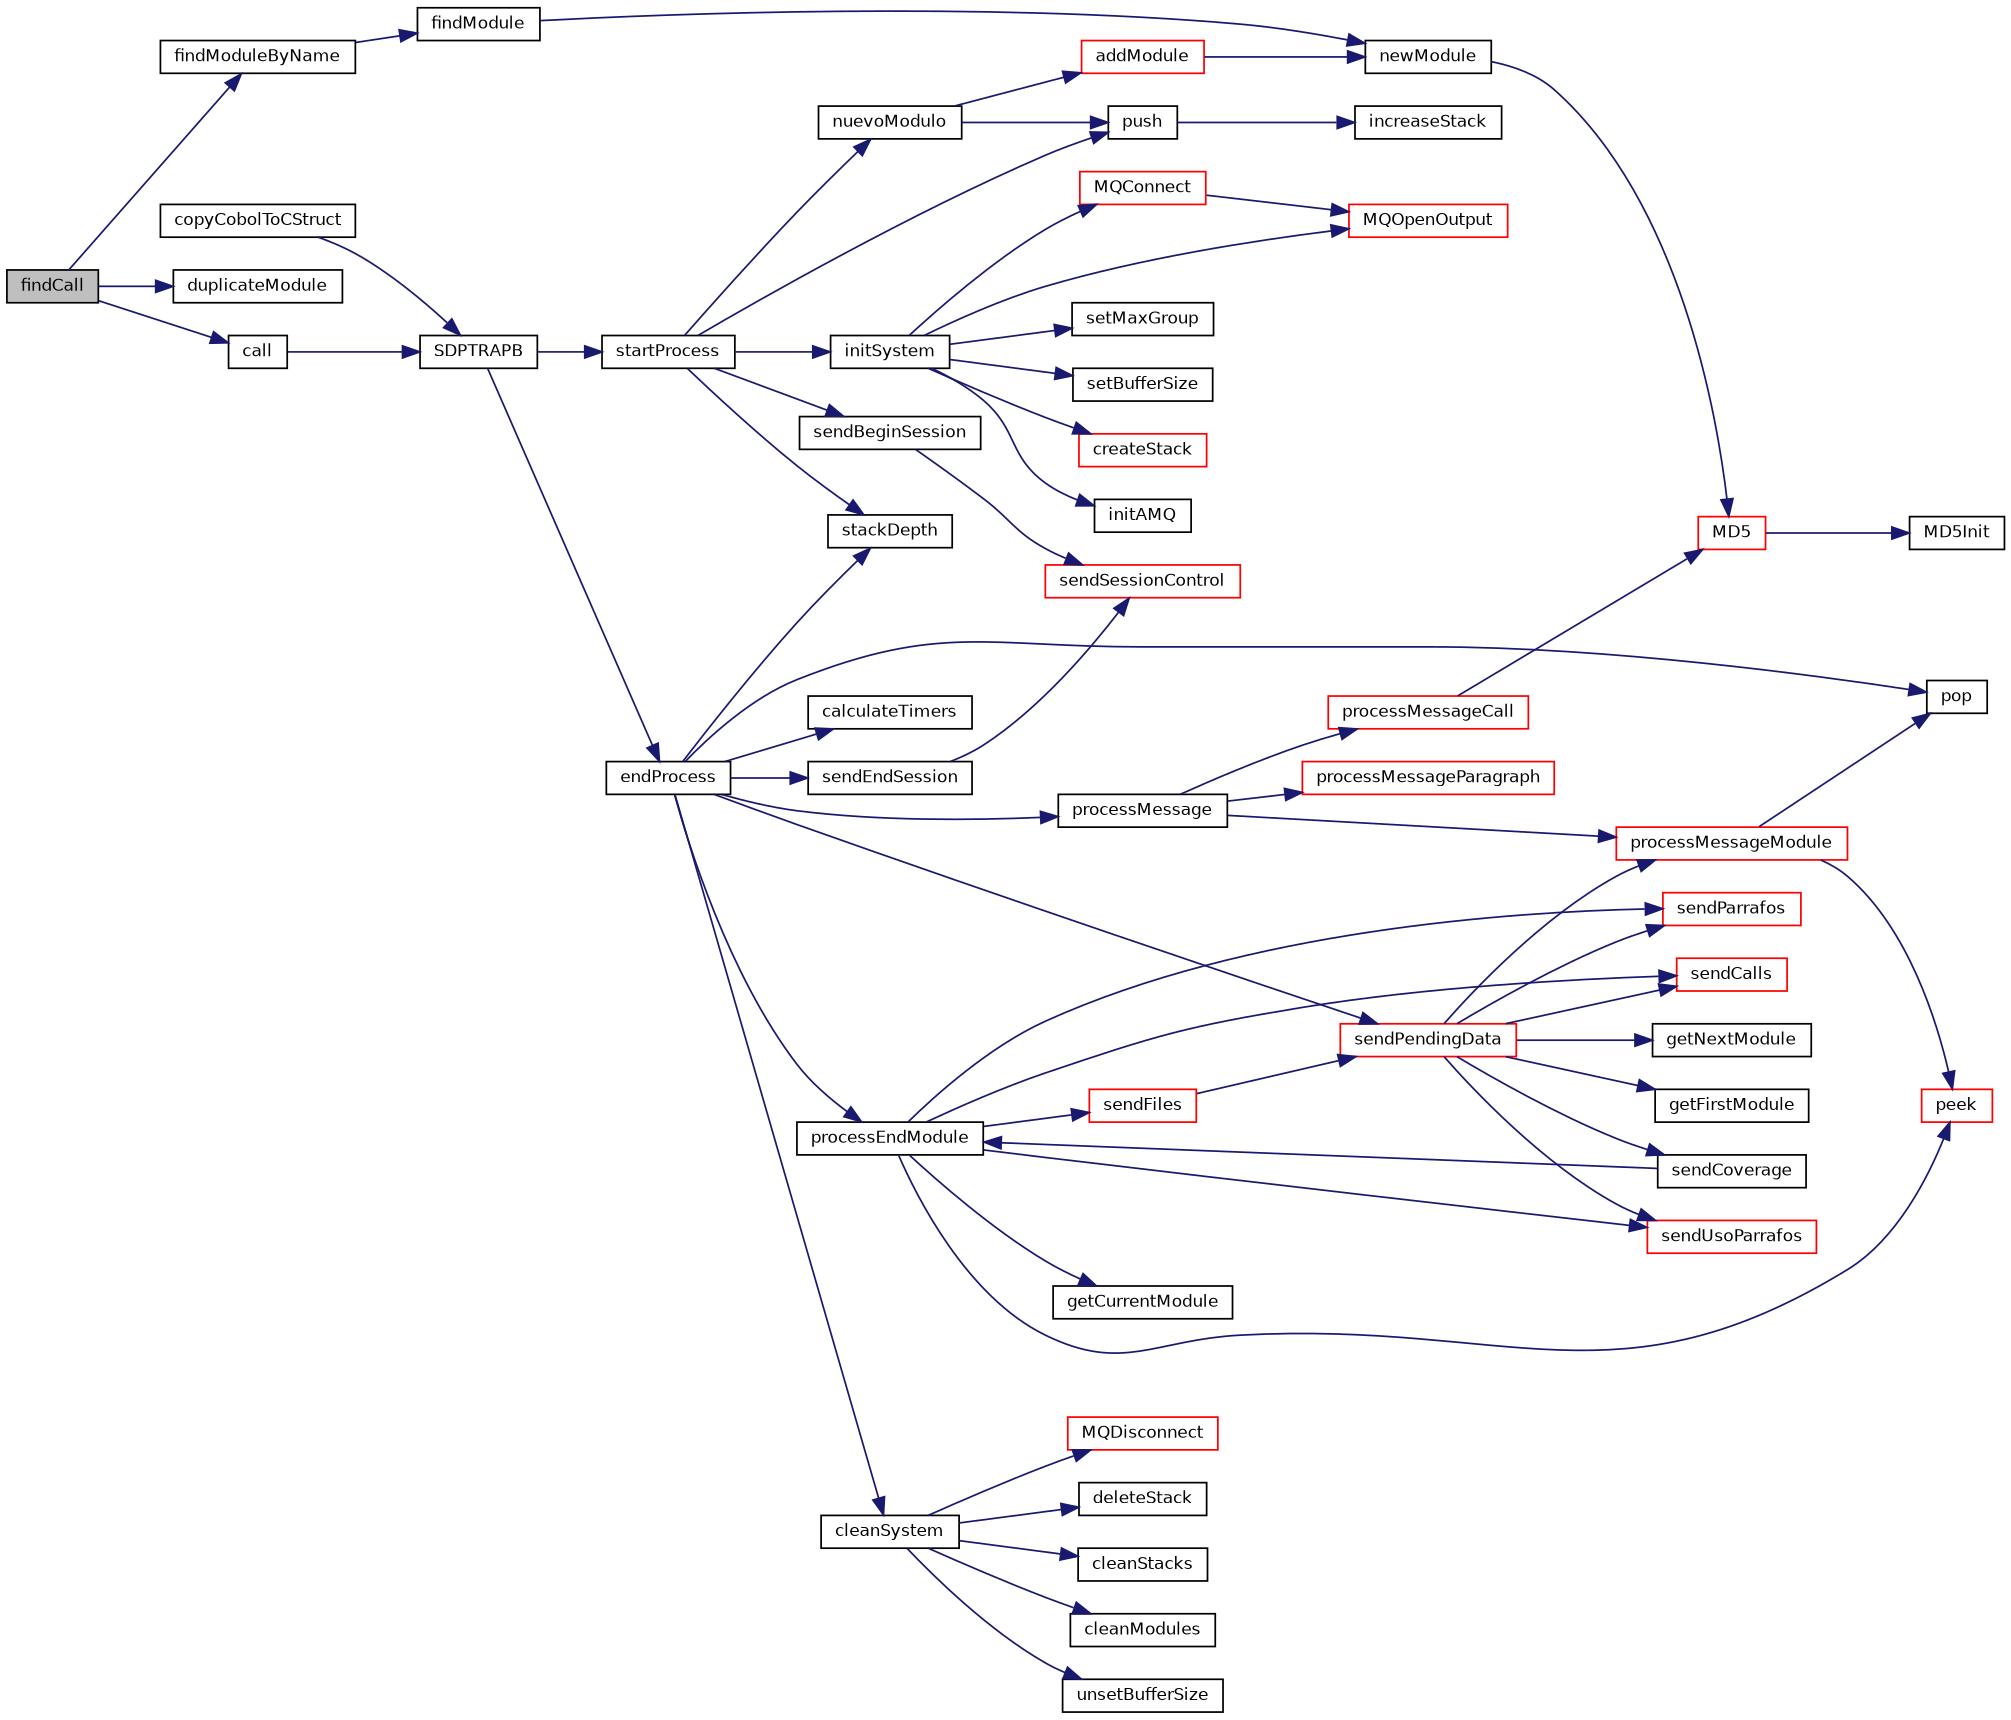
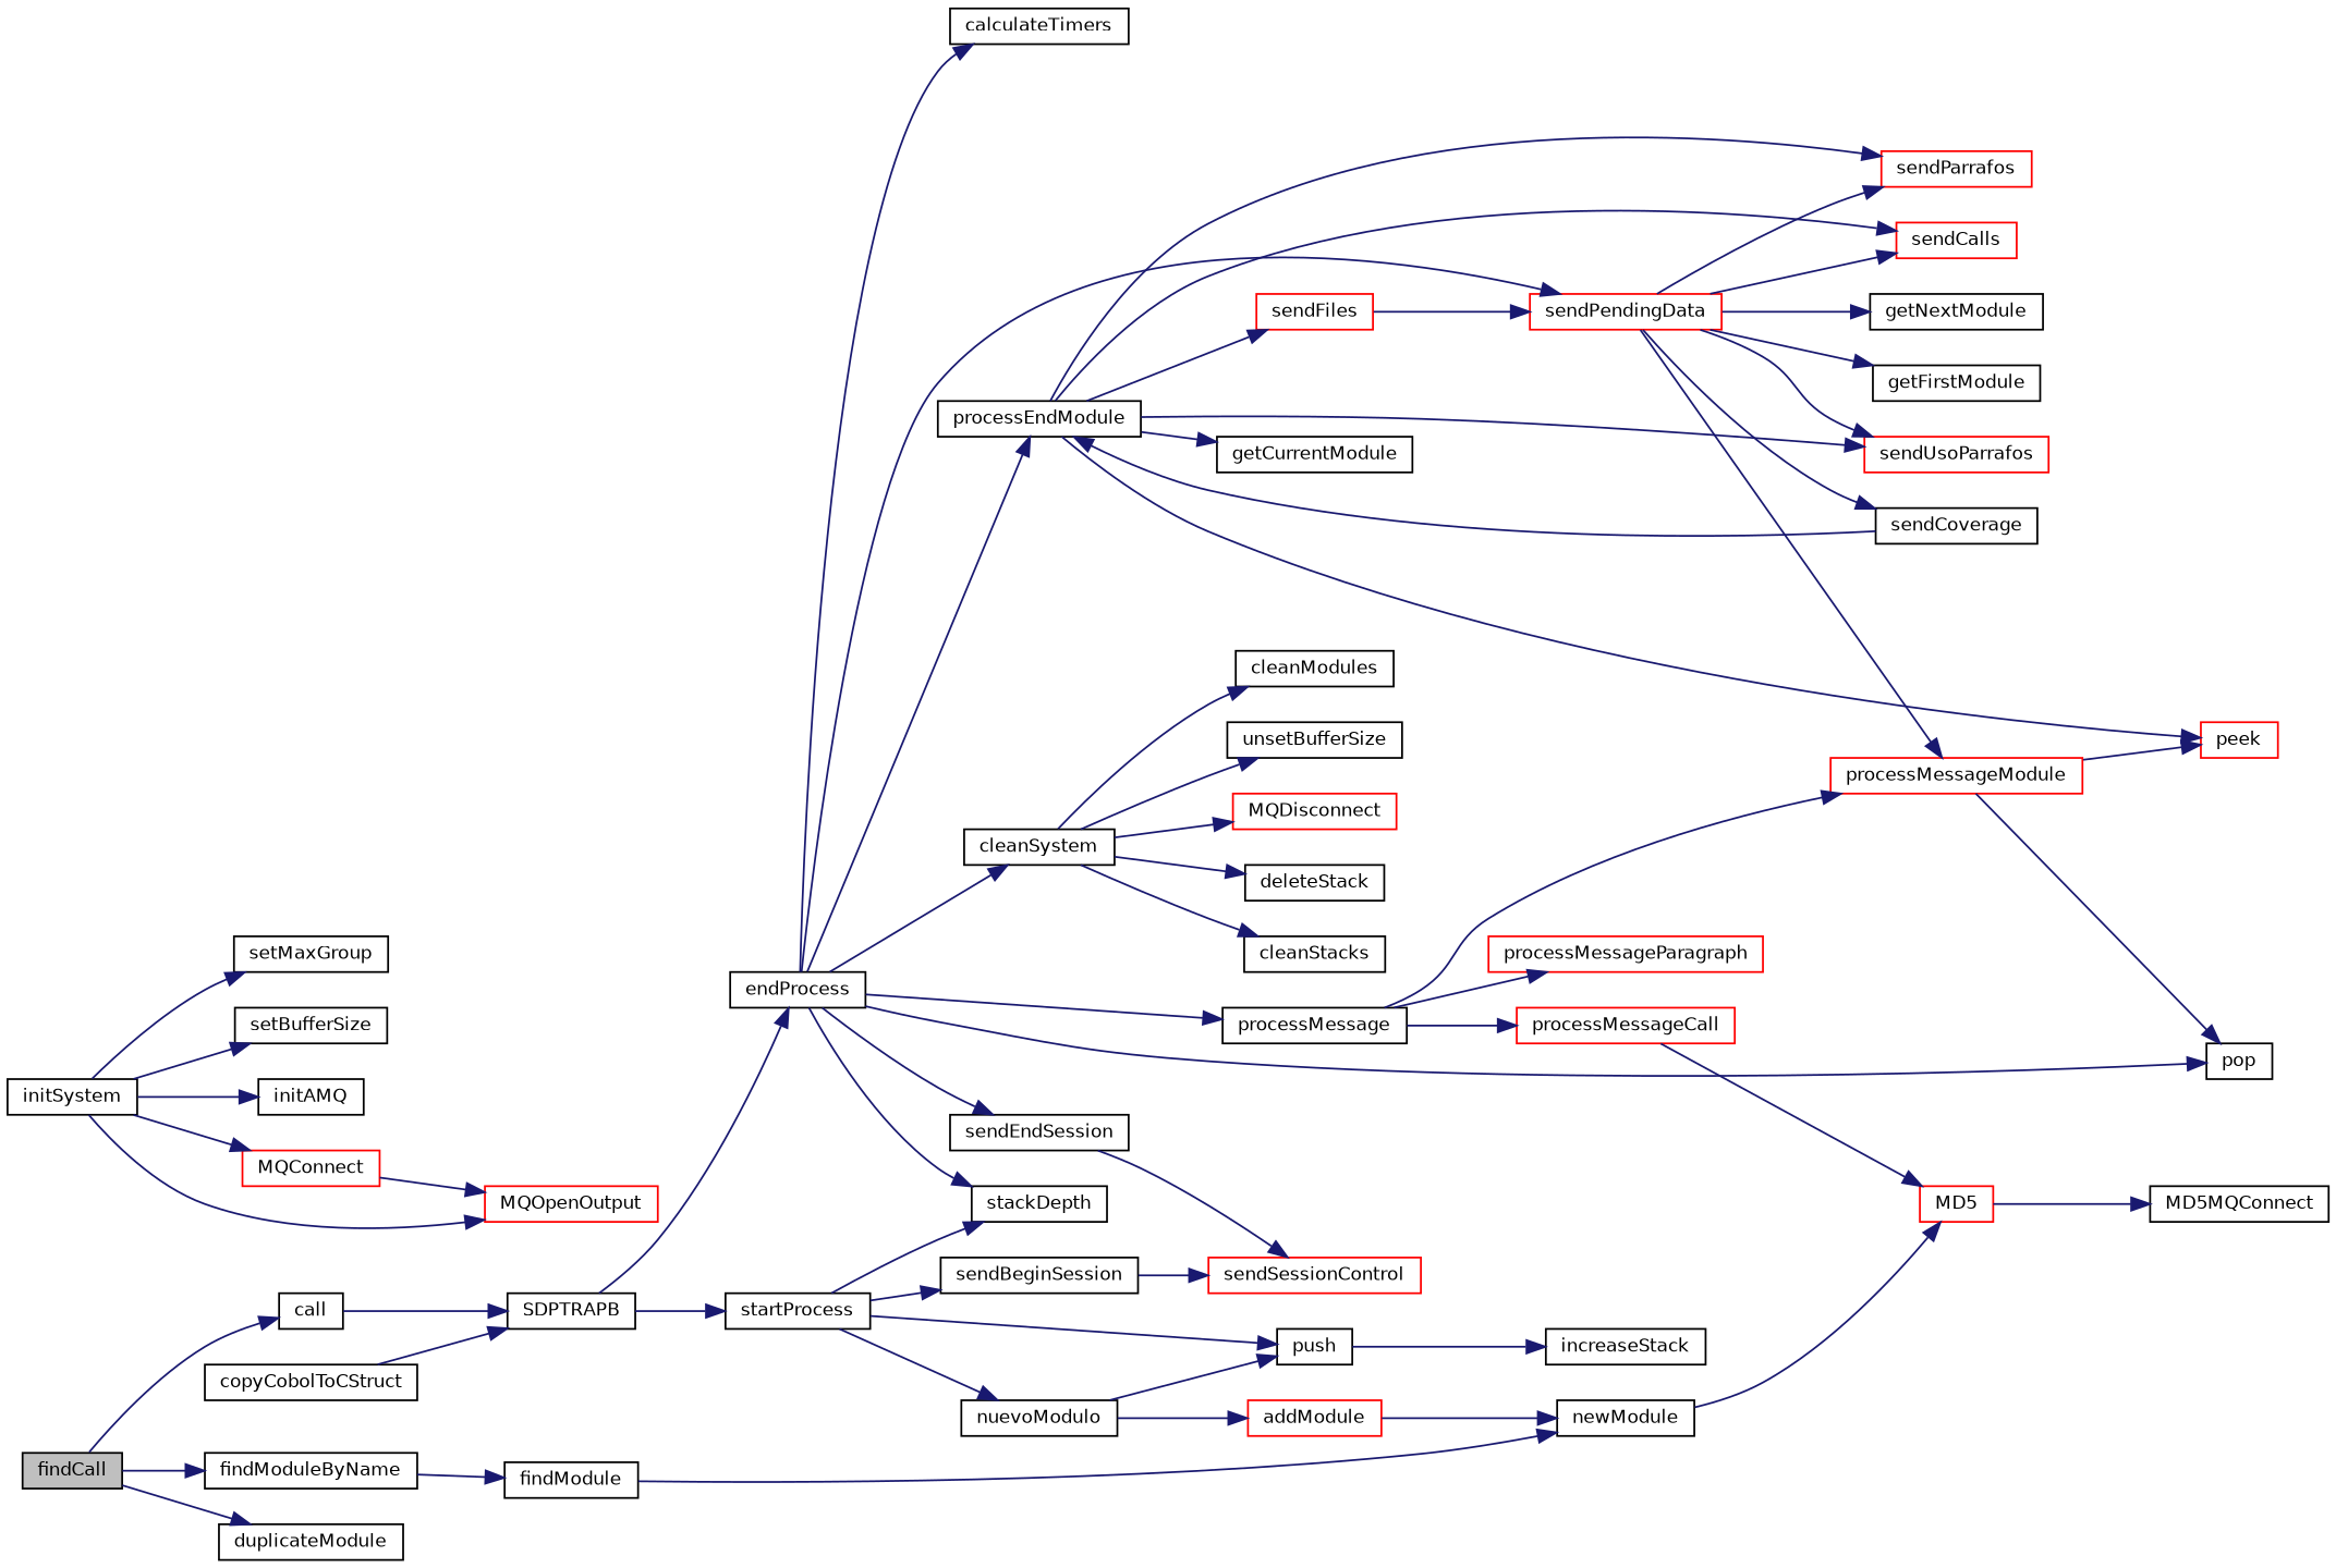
  digraph {
    rankdir=LR
    node [color=black fillcolor=white fontname=Helvetica fontsize=10 shape=record style=filled]
    edge [color=midnightblue fontname=Helvetica fontsize=10 labelfontname=Helvetica labelfontsize=10 style=solid]
    n1 [fillcolor=grey75 fontcolor=black height=0.2 label=findCall width=0.4]
    n2 [height=0.2 label=call width=0.4]
    n3 [height=0.2 label=findModuleByName width=0.4]
    n4 [height=0.2 label=duplicateModule width=0.4]
    n5 [height=0.2 label=SDPTRAPB width=0.4]
    n6 [height=0.2 label=findModule width=0.4]
    n7 [height=0.2 label=endProcess width=0.4]
    n8 [height=0.2 label=startProcess width=0.4]
    n9 [height=0.2 label=copyCobolToCStruct width=0.4]
    n10 [height=0.2 label=pop width=0.4]
    n11 [height=0.2 label=calculateTimers width=0.4]
    n12 [height=0.2 label=processMessage width=0.4]
    n13 [height=0.2 label=processEndModule width=0.4]
    n14 [height=0.2 label=stackDepth width=0.4]
    n15 [color=red height=0.2 label=sendPendingData width=0.4]
    n16 [height=0.2 label=sendEndSession width=0.4]
    n17 [height=0.2 label=cleanSystem width=0.4]
    n18 [height=0.2 label=initSystem width=0.4]
    n19 [height=0.2 label=nuevoModulo width=0.4]
    n20 [height=0.2 label=push width=0.4]
    n21 [height=0.2 label=sendBeginSession width=0.4]
    n22 [color=red height=0.2 label=processMessageCall width=0.4]
    n23 [color=red height=0.2 label=processMessageParagraph width=0.4]
    n24 [color=red height=0.2 label=processMessageModule width=0.4]
    n25 [color=red height=0.2 label=peek width=0.4]
    n26 [color=red height=0.2 label=sendParrafos width=0.4]
    n27 [height=0.2 label=getCurrentModule width=0.4]
    n28 [color=red height=0.2 label=sendCalls width=0.4]
    n29 [color=red height=0.2 label=sendUsoParrafos width=0.4]
    n30 [color=red height=0.2 label=sendFiles width=0.4]
    n31 [height=0.2 label=sendCoverage width=0.4]
    n32 [height=0.2 label=getFirstModule width=0.4]
    n33 [height=0.2 label=getNextModule width=0.4]
    n34 [color=red height=0.2 label=sendSessionControl width=0.4]
    n35 [color=red height=0.2 label=MQDisconnect width=0.4]
    n36 [height=0.2 label=deleteStack width=0.4]
    n37 [height=0.2 label=cleanStacks width=0.4]
    n38 [height=0.2 label=cleanModules width=0.4]
    n39 [height=0.2 label=unsetBufferSize width=0.4]
    n40 [color=red height=0.2 label=MD5 width=0.4]
-   n41 [height=0.2 label=MD5Init width=0.4]
+   n41 [height=0.2 label=MD5MQConnect width=0.4]
    n42 [height=0.2 label=setMaxGroup width=0.4]
    n43 [height=0.2 label=setBufferSize width=0.4]
-   n44 [color=red height=0.2 label=createStack width=0.4]
    n45 [height=0.2 label=initAMQ width=0.4]
    n46 [color=red height=0.2 label=MQConnect width=0.4]
    n47 [color=red height=0.2 label=MQOpenOutput width=0.4]
    n48 [color=red height=0.2 label=addModule width=0.4]
    n49 [height=0.2 label=increaseStack width=0.4]
    n50 [height=0.2 label=newModule width=0.4]
    n1 -> n2
    n1 -> n3
    n1 -> n4
    n2 -> n5
    n3 -> n6
    n5 -> n7
    n5 -> n8
    n6 -> n50
    n7 -> n10
    n7 -> n11
    n7 -> n12
    n7 -> n13
    n7 -> n14
    n7 -> n15
    n7 -> n16
    n7 -> n17
    n8 -> n14
-   n8 -> n18
    n8 -> n19
    n8 -> n20
    n8 -> n21
    n9 -> n5
    n12 -> n22
    n12 -> n23
    n12 -> n24
    n13 -> n25
    n13 -> n26
    n13 -> n27
    n13 -> n28
    n13 -> n29
    n13 -> n30
    n15 -> n24
    n15 -> n26
    n15 -> n28
    n15 -> n29
    n15 -> n31
    n15 -> n32
    n15 -> n33
    n16 -> n34
    n17 -> n35
    n17 -> n36
    n17 -> n37
    n17 -> n38
    n17 -> n39
    n18 -> n42
    n18 -> n43
-   n18 -> n44
    n18 -> n45
    n18 -> n46
    n18 -> n47
    n19 -> n20
    n19 -> n48
    n20 -> n49
    n21 -> n34
    n22 -> n40
    n24 -> n10
    n24 -> n25
    n30 -> n15
    n31 -> n13
    n40 -> n41
    n46 -> n47
    n48 -> n50
    n50 -> n40
  }
